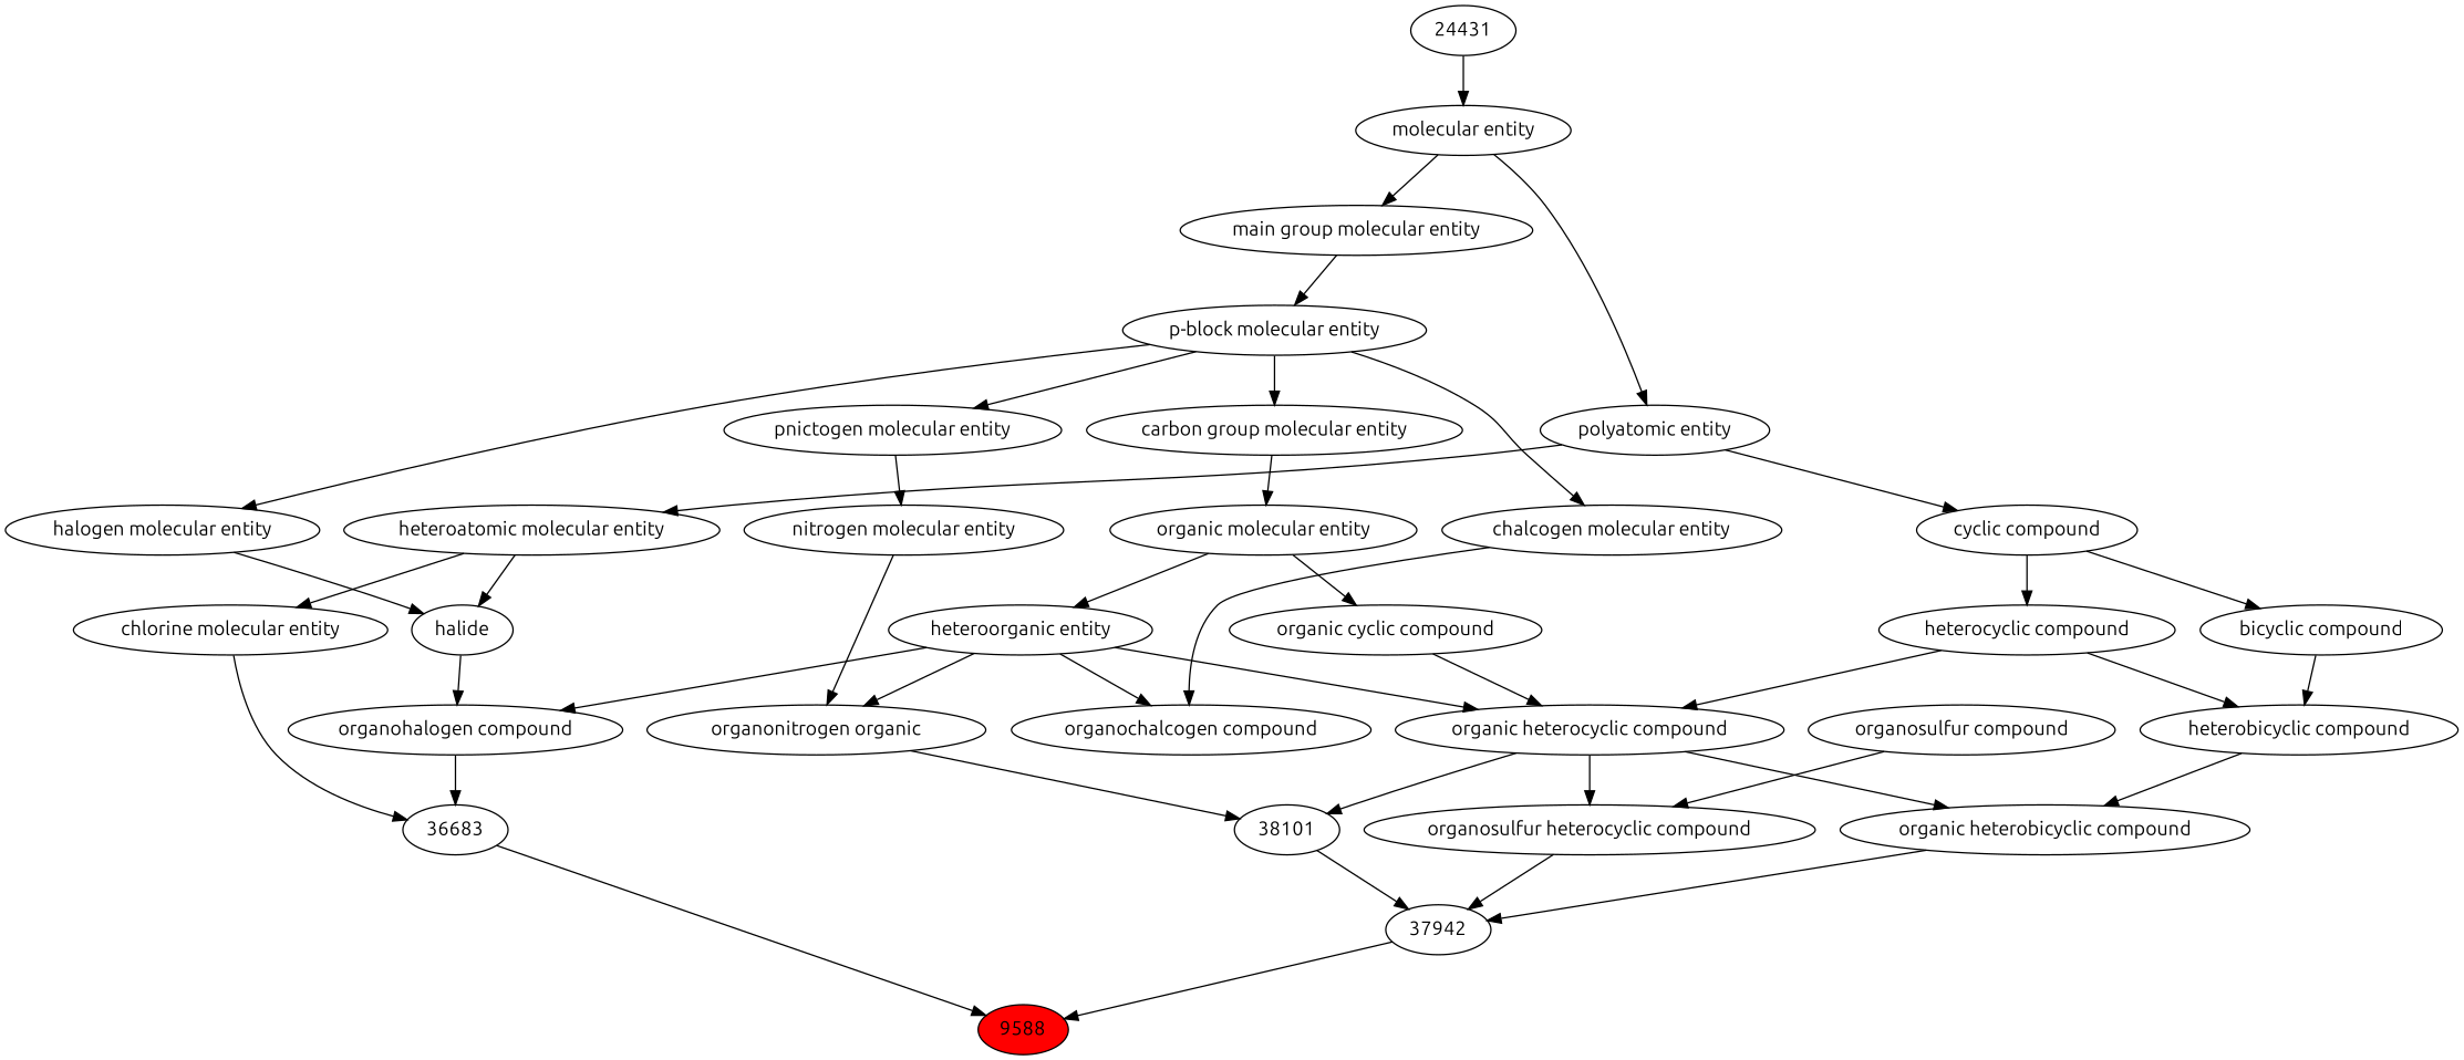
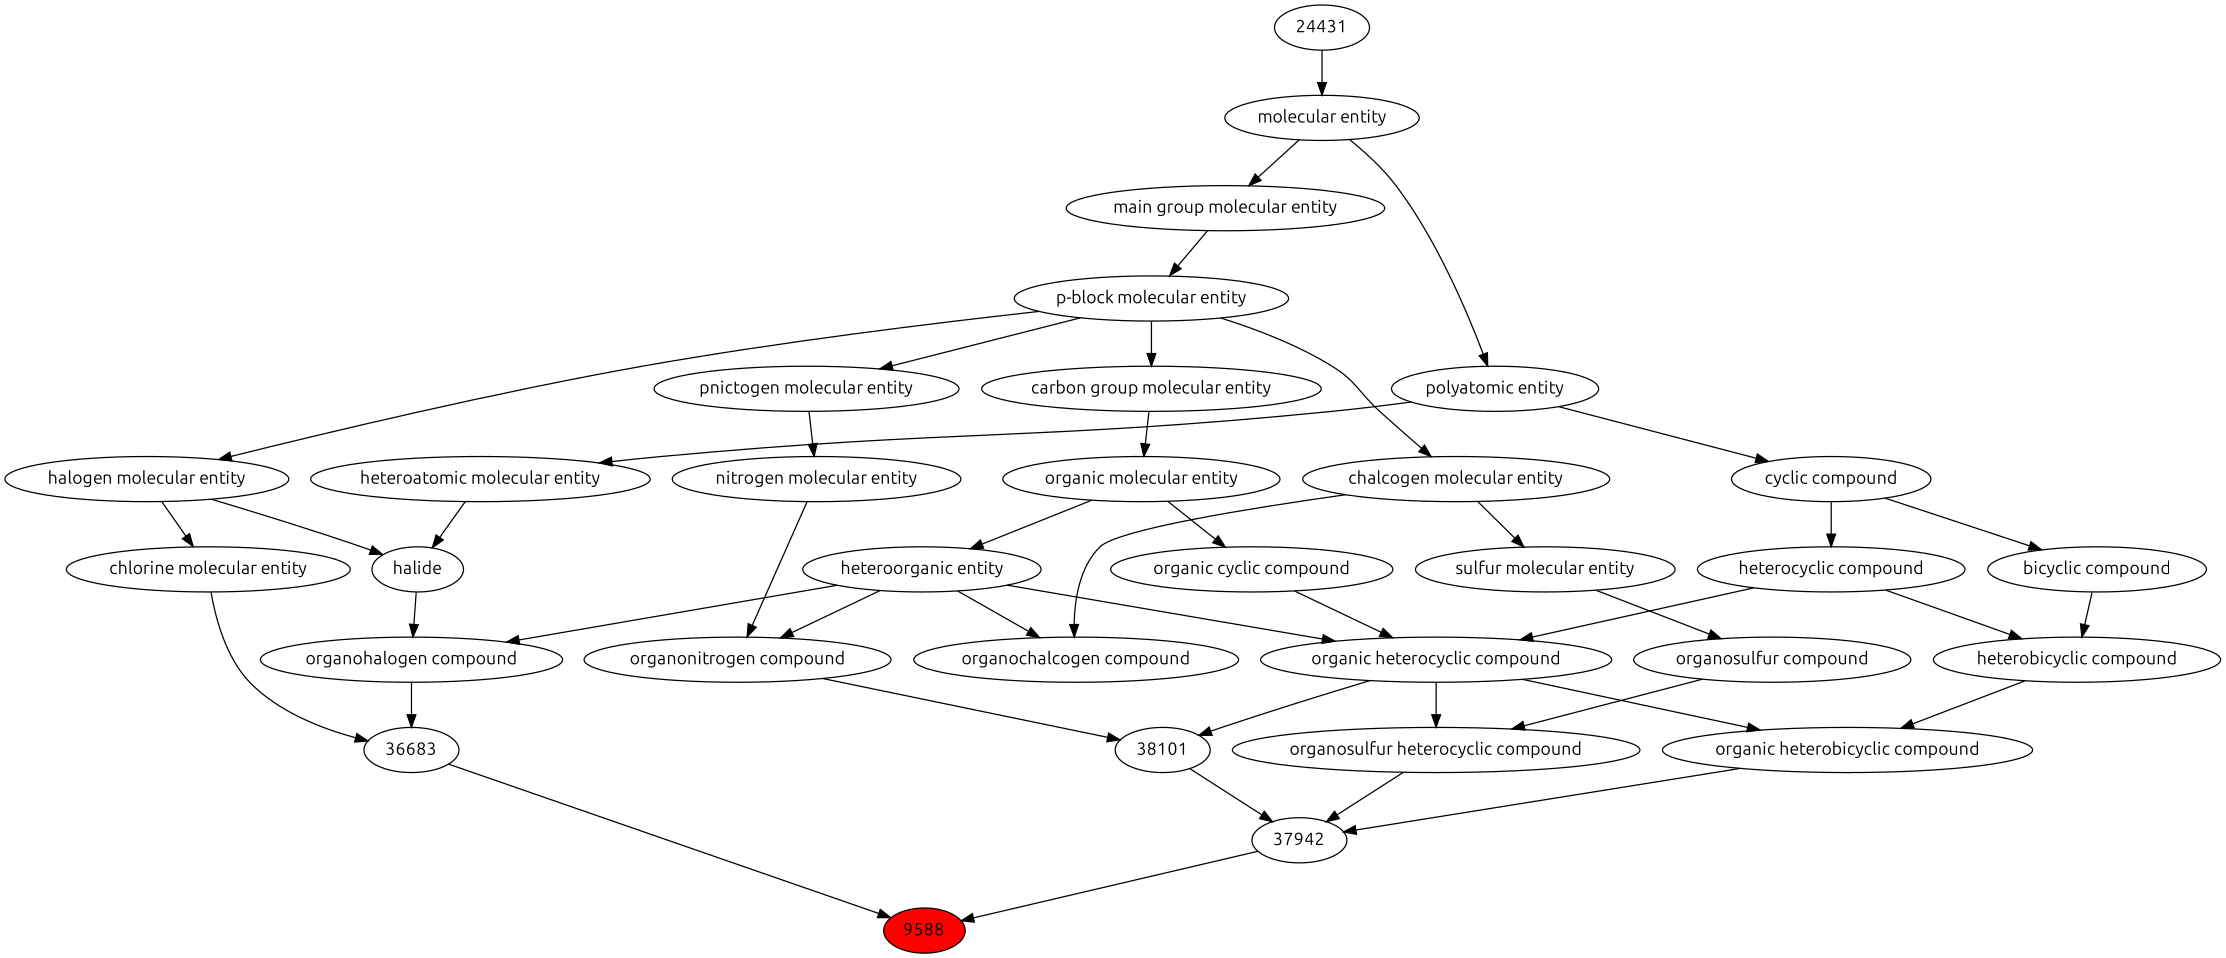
  digraph {
    fontname=Ubuntu
    node [fontname=Ubuntu]
    edge [fontname=Ubuntu]
    n1 [fillcolor=red label=9588 style=filled]
    n2 [label=37942]
    n3 [label=36683]
    n4 [label=38101]
    n5 [label="organosulfur heterocyclic compound"]
    n6 [label="organic heterobicyclic compound"]
    n7 [label="organohalogen compound"]
    n8 [label="chlorine molecular entity"]
    n9 [label="organic heterocyclic compound"]
-   n10 [label="organonitrogen organic"]
+   n10 [label="organonitrogen compound"]
    n11 [label="organosulfur compound"]
    n12 [label="heterobicyclic compound"]
    n13 [label="heteroorganic entity"]
    n14 [label="organochalcogen compound"]
    n15 [label=halide]
    n16 [label="halogen molecular entity"]
    n17 [label="organic cyclic compound"]
    n18 [label="heterocyclic compound"]
    n19 [label="nitrogen molecular entity"]
+   n20 [label="sulfur molecular entity"]
    n21 [label="bicyclic compound"]
    n22 [label="organic molecular entity"]
    n23 [label="heteroatomic molecular entity"]
    n24 [label="p-block molecular entity"]
    n25 [label="pnictogen molecular entity"]
    n26 [label="chalcogen molecular entity"]
    n27 [label="carbon group molecular entity"]
    n28 [label="cyclic compound"]
    n29 [label="polyatomic entity"]
    n30 [label="main group molecular entity"]
    n31 [label="molecular entity"]
    n32 [label=24431]
    n2 -> n1
    n3 -> n1
    n4 -> n2
    n5 -> n2
    n6 -> n2
    n7 -> n3
    n8 -> n3
    n9 -> n4
    n9 -> n5
    n9 -> n6
    n10 -> n4
    n11 -> n5
    n12 -> n6
    n13 -> n7
    n13 -> n9
    n13 -> n10
    n13 -> n14
    n15 -> n7
-   n23 -> n8
+   n16 -> n8
    n16 -> n15
    n17 -> n9
    n18 -> n9
    n18 -> n12
    n19 -> n10
+   n20 -> n11
    n21 -> n12
    n22 -> n13
    n22 -> n17
    n23 -> n15
    n24 -> n16
    n24 -> n25
    n24 -> n26
    n24 -> n27
    n25 -> n19
    n26 -> n14
+   n26 -> n20
    n27 -> n22
    n28 -> n18
    n28 -> n21
    n29 -> n23
    n29 -> n28
    n30 -> n24
    n31 -> n29
    n31 -> n30
    n32 -> n31
  }
